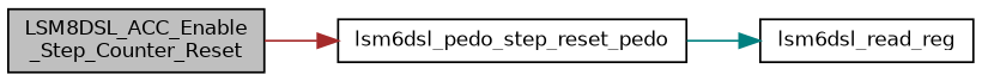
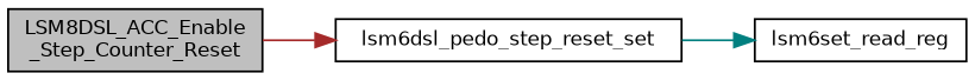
  digraph {
    rankdir=LR
    node [color=black fillcolor=white fontname=Helvetica fontsize=10 shape=record style=filled]
    edge [fontname=Helvetica fontsize=10 labelfontname=Helvetica labelfontsize=10 style=solid]
    n1 [fillcolor=grey75 fontcolor=black height=0.2 label="LSM8DSL_ACC_Enable\l_Step_Counter_Reset" width=0.4]
-   n2 [height=0.2 label=lsm6dsl_pedo_step_reset_pedo width=0.4]
-   n3 [height=0.2 label=lsm6dsl_read_reg width=0.4]
+   n2 [height=0.2 label=lsm6dsl_pedo_step_reset_set width=0.4]
+   n3 [height=0.2 label=lsm6set_read_reg width=0.4]
    n1 -> n2 [color=brown]
    n2 -> n3 [color=teal]
  }
